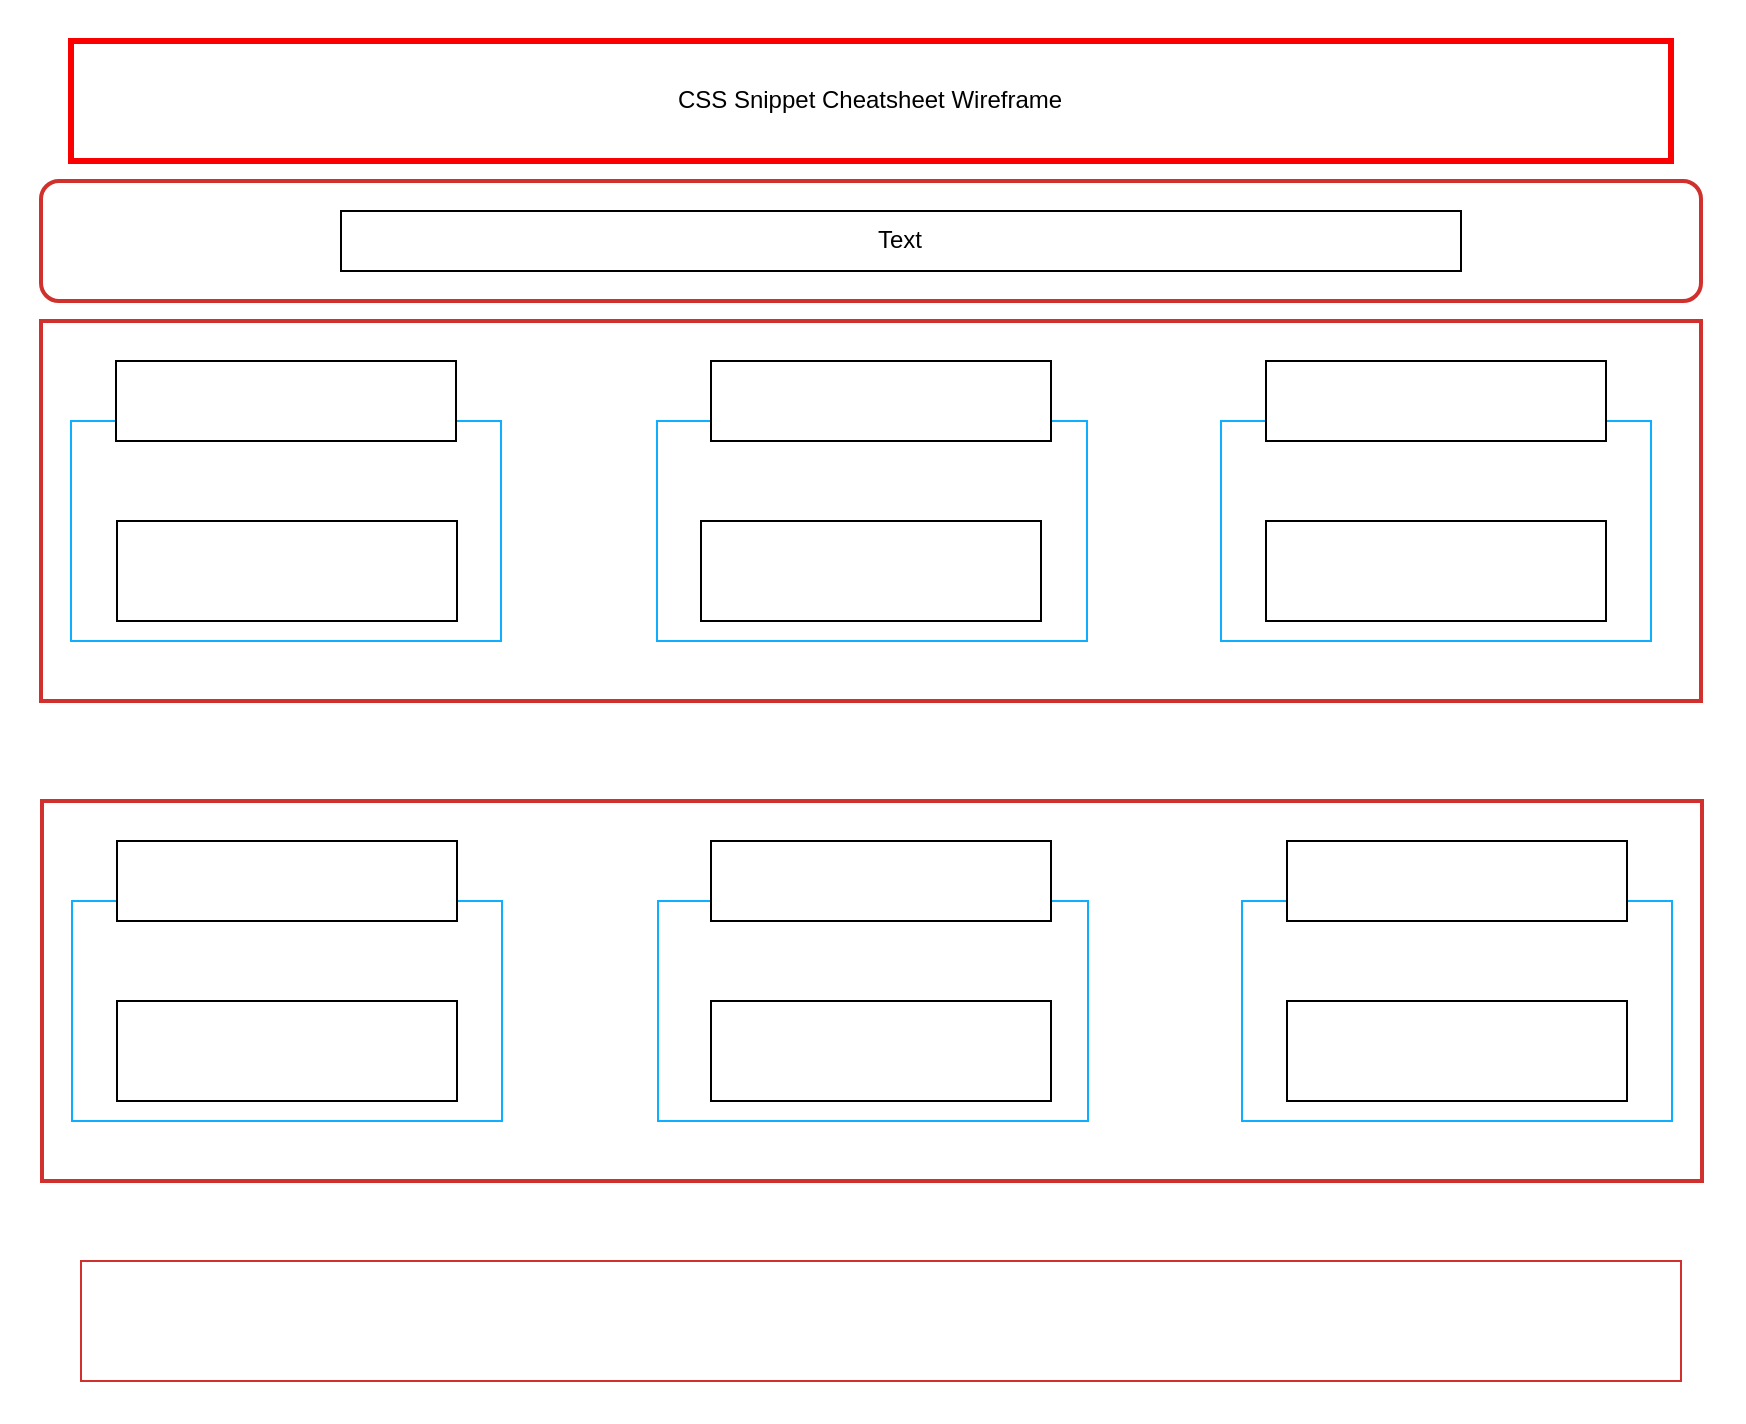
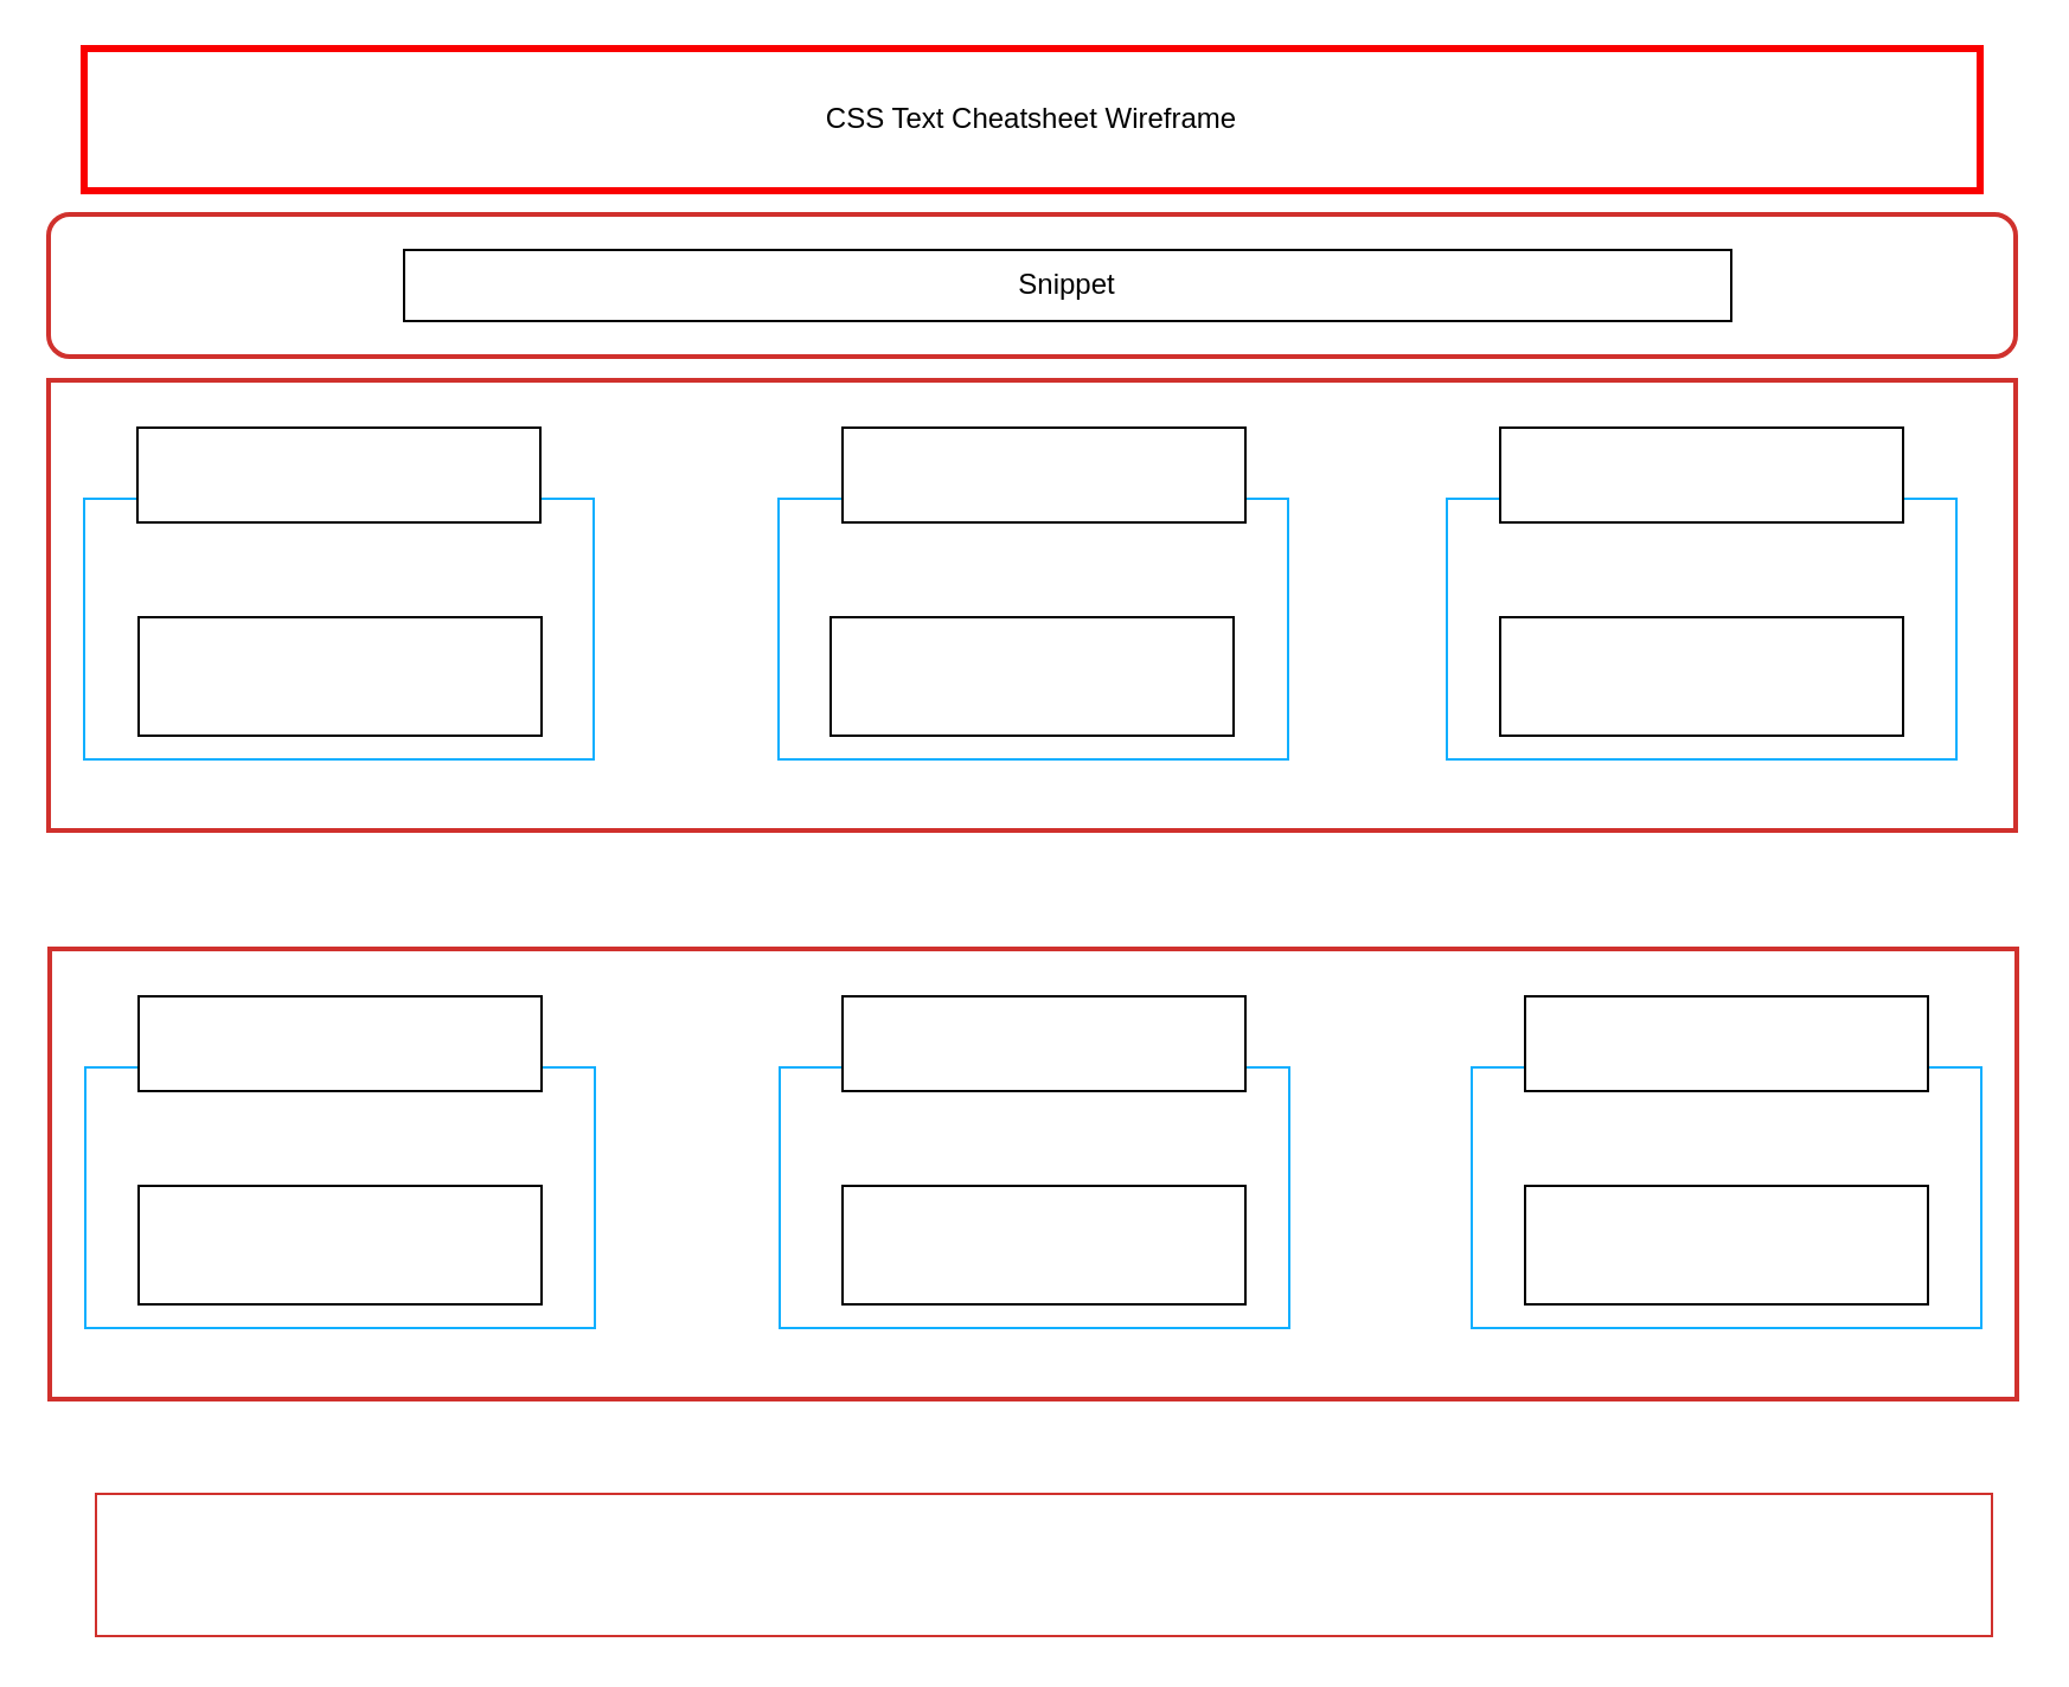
  <mxCell id="0" />
  <mxCell id="1" parent="0" />
  <mxCell id="2" value="" style="rounded=1;whiteSpace=wrap;html=1;strokeColor=#D0312D;strokeWidth=2;perimeterSpacing=1;" vertex="1" parent="1"><mxGeometry x="20" y="90" width="830" height="60" as="geometry" /></mxCell>
  <mxCell id="3" value="" style="rounded=0;whiteSpace=wrap;html=1;labelBorderColor=#D0312D;fillColor=none;strokeColor=#fa0000;strokeWidth=3;" vertex="1" parent="1"><mxGeometry x="35" y="20" width="800" height="60" as="geometry" /></mxCell>
  <mxCell id="4" value="" style="rounded=0;whiteSpace=wrap;html=1;" vertex="1" parent="1"><mxGeometry x="170" y="105" width="560" height="30" as="geometry" /></mxCell>
- <mxCell id="5" value="CSS Snippet Cheatsheet Wireframe" style="text;html=1;align=center;verticalAlign=middle;whiteSpace=wrap;rounded=0;" vertex="1" parent="1"><mxGeometry x="115" y="35" width="640" height="30" as="geometry" /></mxCell>
+ <mxCell id="5" value="CSS Text Cheatsheet Wireframe" style="text;html=1;align=center;verticalAlign=middle;whiteSpace=wrap;rounded=0;" vertex="1" parent="1"><mxGeometry x="115" y="35" width="640" height="30" as="geometry" /></mxCell>
  <mxCell id="6" value="" style="rounded=0;whiteSpace=wrap;html=1;fillColor=none;strokeColor=#D0312D;strokeWidth=2;" vertex="1" parent="1"><mxGeometry x="20" y="160" width="830" height="190" as="geometry" /></mxCell>
- <mxCell id="7" value="Text" style="text;html=1;align=center;verticalAlign=middle;whiteSpace=wrap;rounded=0;strokeColor=none;" vertex="1" parent="1"><mxGeometry x="170" y="105" width="560" height="30" as="geometry" /></mxCell>
+ <mxCell id="7" value="Snippet" style="text;html=1;align=center;verticalAlign=middle;whiteSpace=wrap;rounded=0;strokeColor=none;" vertex="1" parent="1"><mxGeometry x="170" y="105" width="560" height="30" as="geometry" /></mxCell>
  <mxCell id="8" value="" style="rounded=0;whiteSpace=wrap;html=1;strokeColor=#0FAFFF;" vertex="1" parent="1"><mxGeometry x="35" y="210" width="215" height="110" as="geometry" /></mxCell>
  <mxCell id="9" value="" style="rounded=0;whiteSpace=wrap;html=1;strokeColor=#0FAFFF;" vertex="1" parent="1"><mxGeometry x="328" y="210" width="215" height="110" as="geometry" /></mxCell>
  <mxCell id="10" value="" style="rounded=0;whiteSpace=wrap;html=1;fillColor=none;strokeColor=#D0312D;strokeWidth=2;" vertex="1" parent="1"><mxGeometry x="20.5" y="400" width="830" height="190" as="geometry" /></mxCell>
  <mxCell id="11" value="" style="rounded=0;whiteSpace=wrap;html=1;strokeColor=#0FAFFF;" vertex="1" parent="1"><mxGeometry x="35.5" y="450" width="215" height="110" as="geometry" /></mxCell>
  <mxCell id="12" value="" style="rounded=0;whiteSpace=wrap;html=1;strokeColor=#0FAFFF;" vertex="1" parent="1"><mxGeometry x="328.5" y="450" width="215" height="110" as="geometry" /></mxCell>
  <mxCell id="13" value="" style="rounded=0;whiteSpace=wrap;html=1;strokeColor=#0FAFFF;" vertex="1" parent="1"><mxGeometry x="620.5" y="450" width="215" height="110" as="geometry" /></mxCell>
  <mxCell id="14" value="" style="rounded=0;whiteSpace=wrap;html=1;labelBorderColor=default;strokeColor=#D0312D;" vertex="1" parent="1"><mxGeometry x="40" y="630" width="800" height="60" as="geometry" /></mxCell>
  <mxCell id="15" value="" style="rounded=0;whiteSpace=wrap;html=1;" vertex="1" parent="1"><mxGeometry x="57.5" y="180" width="170" height="40" as="geometry" /></mxCell>
  <mxCell id="16" value="" style="rounded=0;whiteSpace=wrap;html=1;" vertex="1" parent="1"><mxGeometry x="355" y="180" width="170" height="40" as="geometry" /></mxCell>
  <mxCell id="17" value="" style="rounded=0;whiteSpace=wrap;html=1;strokeColor=#0FAFFF;" vertex="1" parent="1"><mxGeometry x="610" y="210" width="215" height="110" as="geometry" /></mxCell>
  <mxCell id="18" value="" style="rounded=0;whiteSpace=wrap;html=1;" vertex="1" parent="1"><mxGeometry x="632.5" y="180" width="170" height="40" as="geometry" /></mxCell>
  <mxCell id="19" value="" style="rounded=0;whiteSpace=wrap;html=1;" vertex="1" parent="1"><mxGeometry x="643" y="420" width="170" height="40" as="geometry" /></mxCell>
  <mxCell id="20" value="" style="rounded=0;whiteSpace=wrap;html=1;" vertex="1" parent="1"><mxGeometry x="355" y="420" width="170" height="40" as="geometry" /></mxCell>
  <mxCell id="21" value="" style="rounded=0;whiteSpace=wrap;html=1;" vertex="1" parent="1"><mxGeometry x="58" y="420" width="170" height="40" as="geometry" /></mxCell>
  <mxCell id="22" value="" style="rounded=0;whiteSpace=wrap;html=1;" vertex="1" parent="1"><mxGeometry x="58" y="260" width="170" height="50" as="geometry" /></mxCell>
  <mxCell id="23" value="" style="rounded=0;whiteSpace=wrap;html=1;" vertex="1" parent="1"><mxGeometry x="643" y="500" width="170" height="50" as="geometry" /></mxCell>
  <mxCell id="24" value="" style="rounded=0;whiteSpace=wrap;html=1;" vertex="1" parent="1"><mxGeometry x="355" y="500" width="170" height="50" as="geometry" /></mxCell>
  <mxCell id="25" value="" style="rounded=0;whiteSpace=wrap;html=1;" vertex="1" parent="1"><mxGeometry x="58" y="500" width="170" height="50" as="geometry" /></mxCell>
  <mxCell id="26" value="" style="rounded=0;whiteSpace=wrap;html=1;" vertex="1" parent="1"><mxGeometry x="632.5" y="260" width="170" height="50" as="geometry" /></mxCell>
  <mxCell id="27" value="" style="rounded=0;whiteSpace=wrap;html=1;" vertex="1" parent="1"><mxGeometry x="350" y="260" width="170" height="50" as="geometry" /></mxCell>
